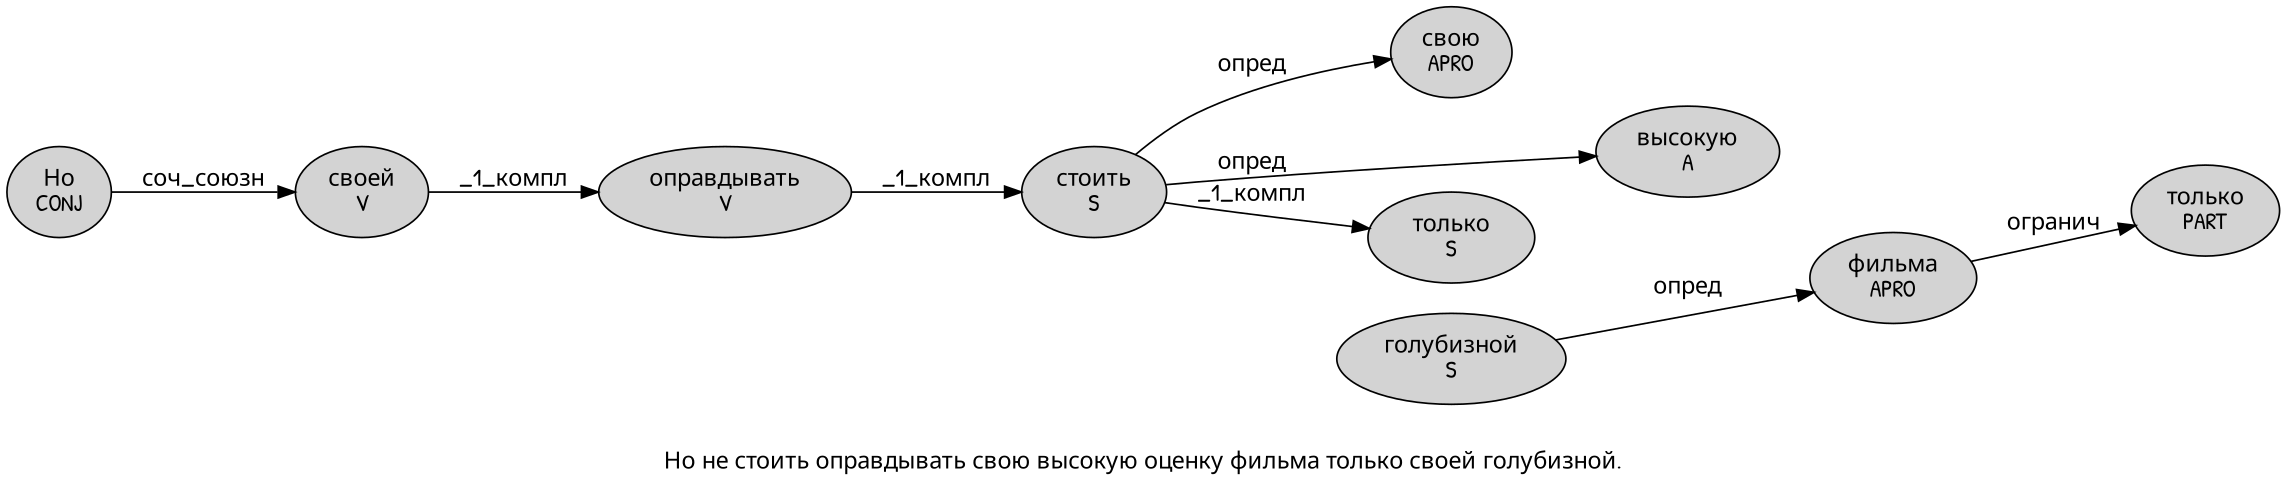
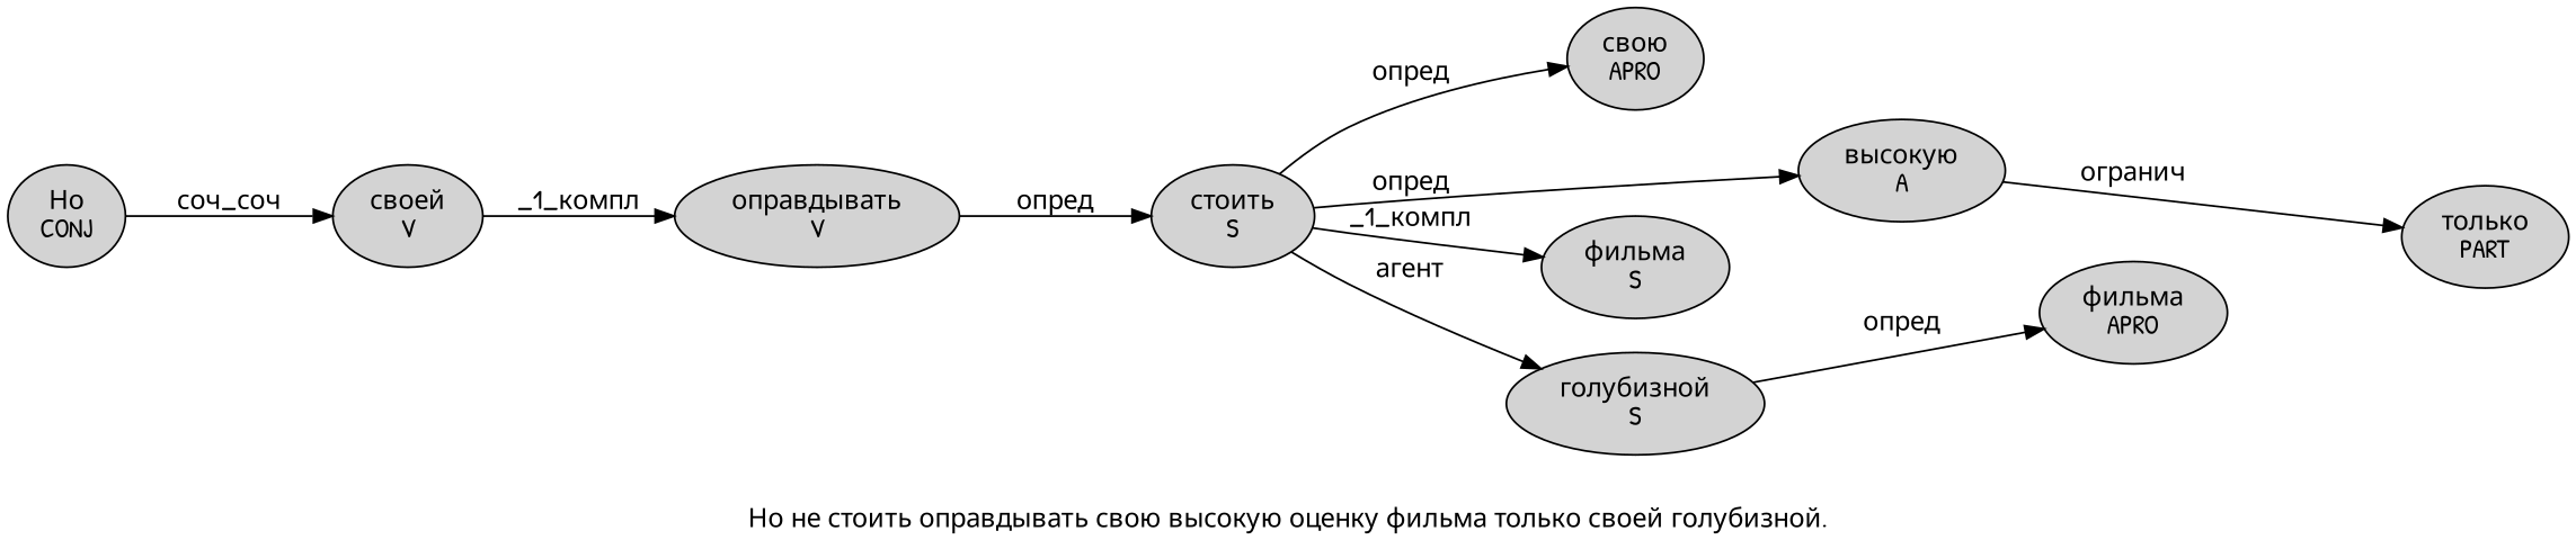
  digraph {
    fontname="Patrick Hand"
    label="Но не стоить оправдывать свою высокую оценку фильма только своей голубизной."
    rankdir=LR
    node [fillcolor=lightgray fontname="Patrick Hand" penwidth=1 shape=ellipse style=filled]
    edge [fontname="Patrick Hand"]
    n1 [label="Но\nCONJ"]
    n2 [label="своей\nV"]
    n3 [label="оправдывать\nV"]
    n4 [label="стоить\nS"]
    n5 [label="свою\nAPRO"]
    n6 [label="высокую\nA"]
-   n7 [label="только\nS"]
+   n7 [label="фильма\nS"]
    n8 [label="голубизной\nS"]
    n9 [label="фильма\nAPRO"]
    n10 [label="только\nPART"]
-   n1 -> n2 [label="соч_союзн"]
+   n1 -> n2 [label="соч_соч"]
    n2 -> n3 [label="_1_компл"]
-   n3 -> n4 [label="_1_компл"]
+   n3 -> n4 [label="опред"]
    n4 -> n5 [label="опред"]
    n4 -> n6 [label="опред"]
    n4 -> n7 [label="_1_компл"]
+   n4 -> n8 [label="агент"]
    n8 -> n9 [label="опред"]
-   n9 -> n10 [label="огранич"]
+   n6 -> n10 [label="огранич"]
  }
